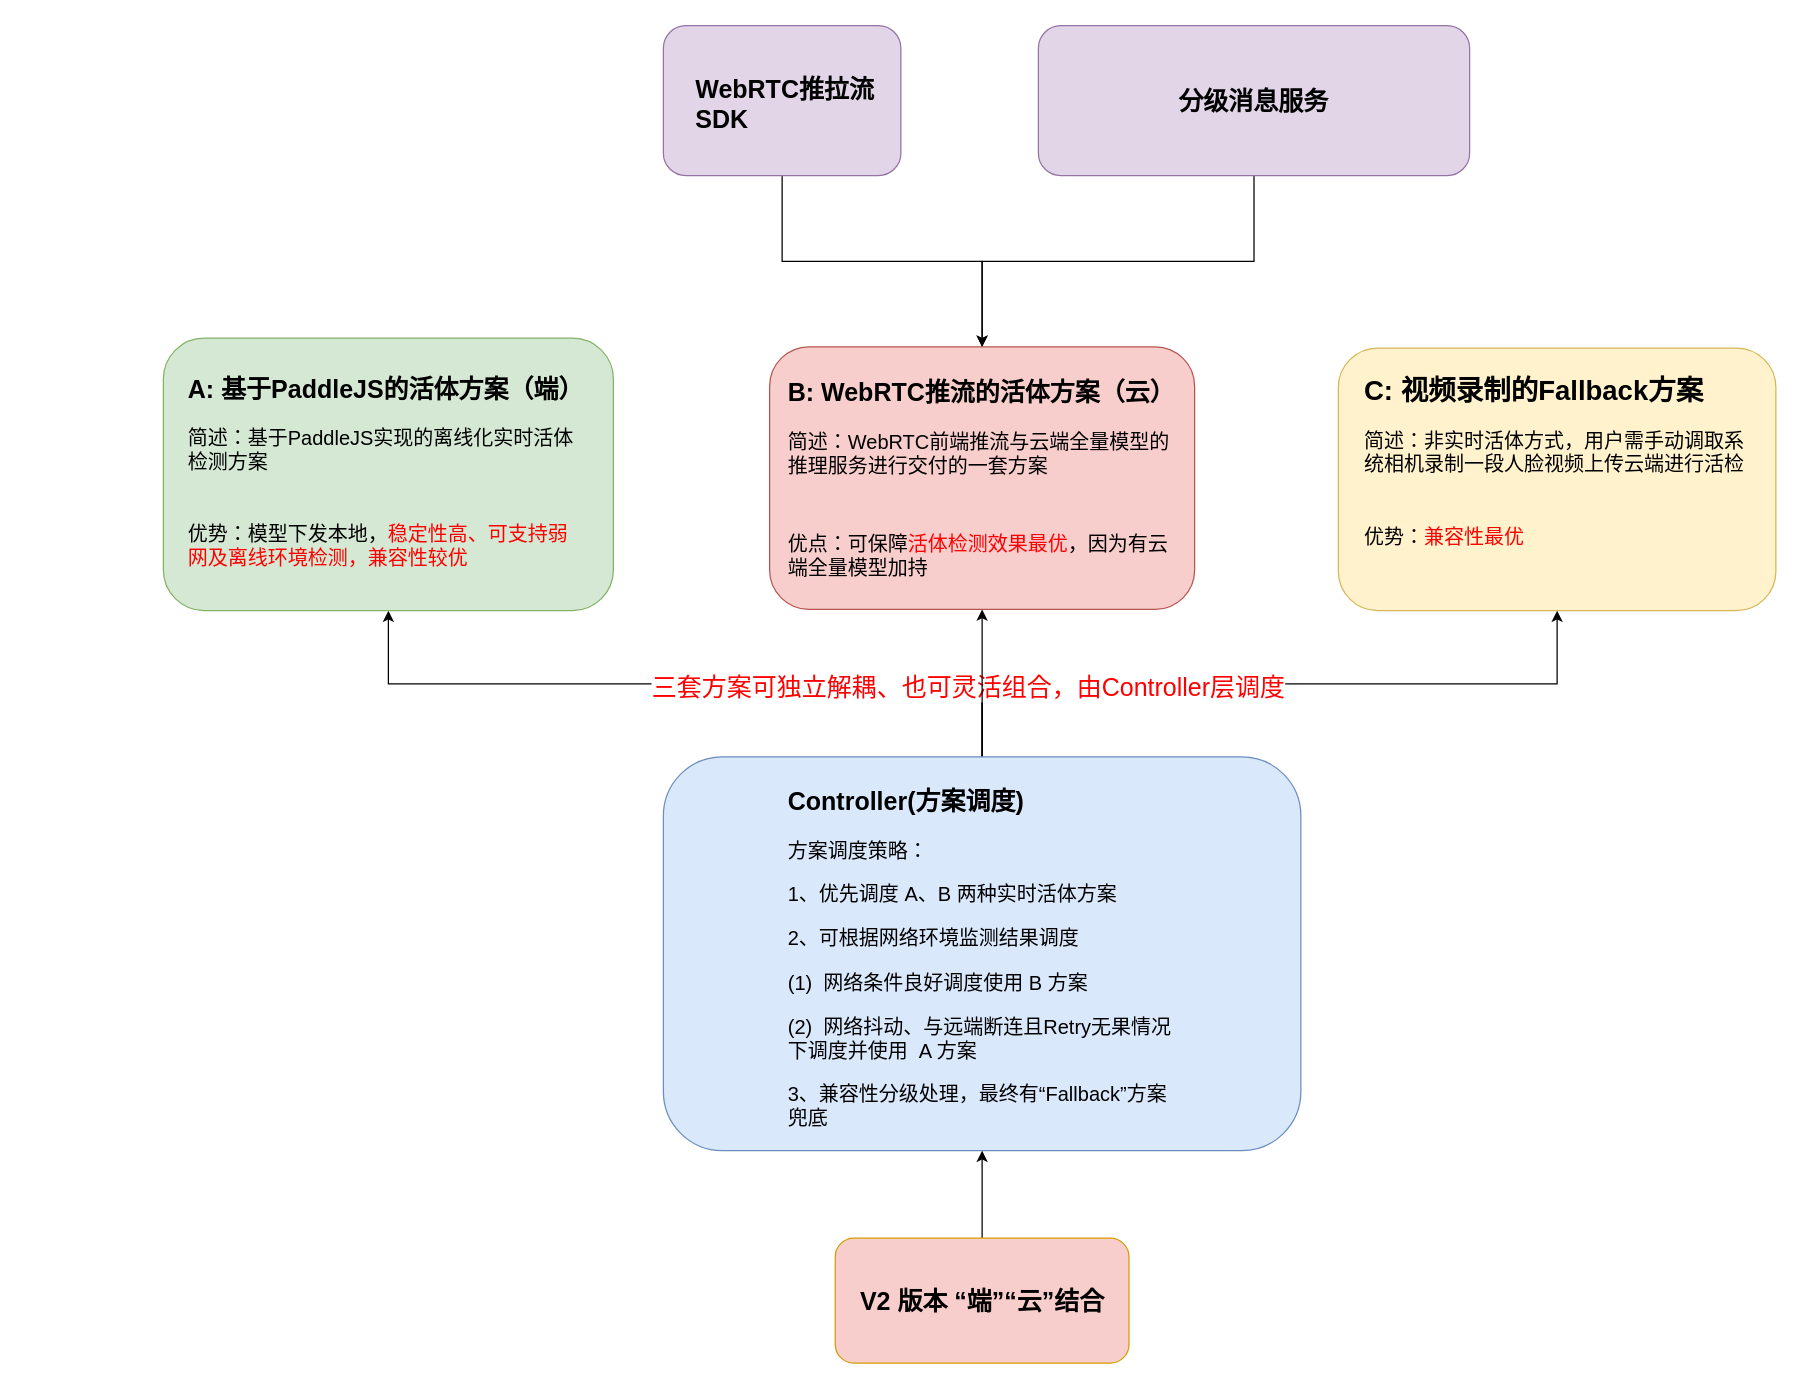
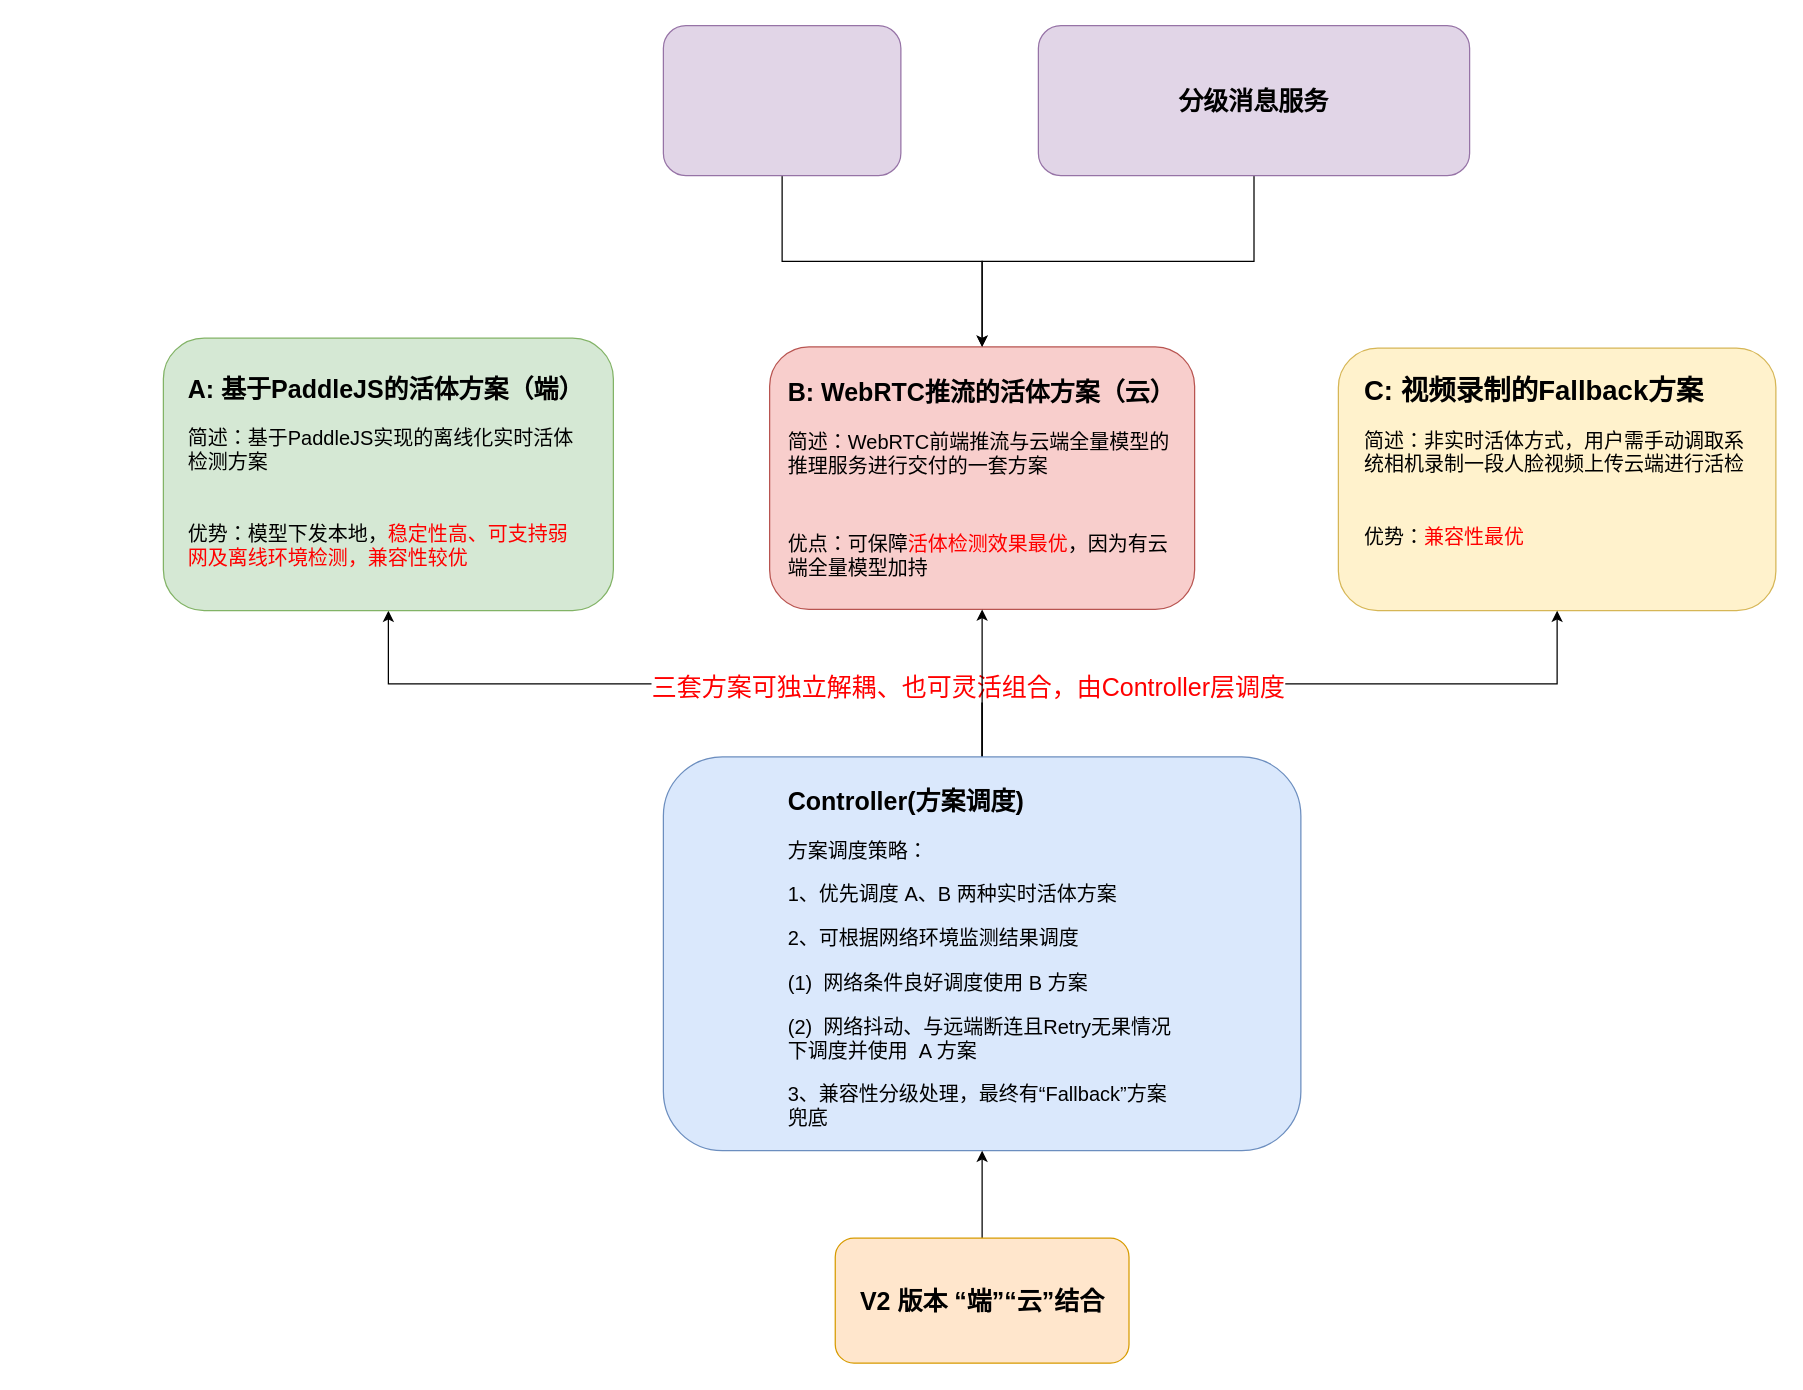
  <mxCell id="0" />
  <mxCell id="1" parent="0" />
  <mxCell id="2" value="" style="rounded=1;whiteSpace=wrap;html=1;fillColor=#fff2cc;strokeColor=#d6b656;" vertex="1" parent="1"><mxGeometry x="1070" y="278" width="350" height="210" as="geometry" /></mxCell>
  <mxCell id="3" value="" style="rounded=1;whiteSpace=wrap;html=1;fillColor=#f8cecc;strokeColor=#b85450;" vertex="1" parent="1"><mxGeometry x="615" y="277" width="340" height="210" as="geometry" /></mxCell>
  <mxCell id="4" style="edgeStyle=orthogonalEdgeStyle;rounded=0;orthogonalLoop=1;jettySize=auto;html=1;exitX=0.5;exitY=0;exitDx=0;exitDy=0;entryX=0.5;entryY=1;entryDx=0;entryDy=0;" edge="1" parent="1" source="8" target="2"><mxGeometry relative="1" as="geometry" /></mxCell>
  <mxCell id="5" style="edgeStyle=orthogonalEdgeStyle;rounded=0;orthogonalLoop=1;jettySize=auto;html=1;exitX=0.5;exitY=0;exitDx=0;exitDy=0;entryX=0.5;entryY=1;entryDx=0;entryDy=0;" edge="1" parent="1" source="8" target="9"><mxGeometry relative="1" as="geometry" /></mxCell>
  <mxCell id="6" value="三套方案可独立解耦、也可灵活组合，由Controller层调度" style="edgeLabel;html=1;align=center;verticalAlign=middle;resizable=0;points=[];fontSize=20;fontColor=#FF0000;" vertex="1" connectable="0" parent="5"><mxGeometry x="-0.763" y="2" relative="1" as="geometry"><mxPoint as="offset" /></mxGeometry></mxCell>
  <mxCell id="7" style="edgeStyle=orthogonalEdgeStyle;rounded=0;orthogonalLoop=1;jettySize=auto;html=1;exitX=0.5;exitY=0;exitDx=0;exitDy=0;entryX=0.5;entryY=1;entryDx=0;entryDy=0;" edge="1" parent="1" source="8" target="3"><mxGeometry relative="1" as="geometry" /></mxCell>
  <mxCell id="8" value="" style="rounded=1;whiteSpace=wrap;html=1;fillColor=#dae8fc;strokeColor=#6c8ebf;" vertex="1" parent="1"><mxGeometry x="530" y="605" width="510" height="315" as="geometry" /></mxCell>
  <mxCell id="9" value="" style="rounded=1;whiteSpace=wrap;html=1;fillColor=#d5e8d4;strokeColor=#82b366;" vertex="1" parent="1"><mxGeometry x="130" y="270" width="360" height="218" as="geometry" /></mxCell>
  <mxCell id="10" value="&lt;h1&gt;&lt;font style=&quot;font-size: 20px;&quot;&gt;B: WebRTC推流的活体方案（云）&lt;/font&gt;&lt;/h1&gt;&lt;p&gt;&lt;span style=&quot;font-size: 16px;&quot;&gt;简述：WebRTC前端推流与云端全量模型的推理服务进行交付的一套方案&lt;/span&gt;&lt;/p&gt;&lt;p&gt;&lt;span style=&quot;background-color: initial; font-size: 16px;&quot;&gt;&lt;br&gt;&lt;/span&gt;&lt;/p&gt;&lt;p&gt;&lt;span style=&quot;background-color: initial; font-size: 16px;&quot;&gt;优点：可保障&lt;font color=&quot;#ff0000&quot;&gt;活体检测效果最优&lt;/font&gt;，因为有云端全量模型加持&lt;/span&gt;&lt;br&gt;&lt;/p&gt;" style="text;html=1;strokeColor=none;fillColor=none;spacing=5;spacingTop=-20;whiteSpace=wrap;overflow=hidden;rounded=0;dashed=1;opacity=0;" vertex="1" parent="1"><mxGeometry x="625" y="293" width="320" height="180" as="geometry" /></mxCell>
  <mxCell id="11" value="&lt;h1&gt;&lt;font style=&quot;font-size: 20px;&quot;&gt;A: 基于PaddleJS的活体方案（端）&lt;/font&gt;&lt;/h1&gt;&lt;p&gt;&lt;span style=&quot;font-size: 16px;&quot;&gt;简述：基于PaddleJS实现的离线化实时活体检测方案&lt;/span&gt;&lt;br&gt;&lt;/p&gt;&lt;p&gt;&lt;br&gt;&lt;/p&gt;&lt;p&gt;&lt;span style=&quot;font-size: 16px;&quot;&gt;优势：模型下发本地，&lt;font color=&quot;#ff0000&quot;&gt;稳定性高、可支持弱网及离线环境检测，兼容性较优&lt;/font&gt;&lt;/span&gt;&lt;br&gt;&lt;/p&gt;&lt;p&gt;&lt;br&gt;&lt;/p&gt;" style="text;html=1;strokeColor=none;fillColor=none;spacing=5;spacingTop=-20;whiteSpace=wrap;overflow=hidden;rounded=0;dashed=1;opacity=0;" vertex="1" parent="1"><mxGeometry x="145" y="290" width="325" height="185" as="geometry" /></mxCell>
  <mxCell id="12" value="&lt;h1&gt;&lt;font style=&quot;font-size: 22px;&quot;&gt;C: 视频录制的Fallback方案&lt;/font&gt;&lt;/h1&gt;&lt;p&gt;&lt;span style=&quot;font-size: 16px;&quot;&gt;简述：非实时活体方式，用户需手动调取系统相机录制一段人脸视频上传云端进行活检&lt;/span&gt;&lt;br&gt;&lt;/p&gt;&lt;p&gt;&lt;br&gt;&lt;/p&gt;&lt;p&gt;&lt;span style=&quot;font-size: 16px; background-color: initial;&quot;&gt;优势：&lt;font color=&quot;#ff0000&quot;&gt;兼容性最优&lt;/font&gt;&lt;/span&gt;&lt;br&gt;&lt;/p&gt;&lt;p&gt;&lt;br&gt;&lt;/p&gt;" style="text;html=1;strokeColor=none;fillColor=none;spacing=5;spacingTop=-20;whiteSpace=wrap;overflow=hidden;rounded=0;dashed=1;opacity=0;" vertex="1" parent="1"><mxGeometry x="1086" y="291.5" width="320" height="185" as="geometry" /></mxCell>
  <mxCell id="13" value="&lt;h1 style=&quot;&quot;&gt;&lt;font style=&quot;font-size: 20px;&quot;&gt;Controller(方案调度)&lt;/font&gt;&lt;/h1&gt;&lt;p style=&quot;font-size: 16px;&quot;&gt;&lt;font style=&quot;font-size: 16px;&quot;&gt;方案调度策略：&lt;/font&gt;&lt;/p&gt;&lt;p style=&quot;font-size: 16px;&quot;&gt;&lt;font style=&quot;font-size: 16px;&quot;&gt;1、优先调度 A、B 两种实时活体方案&lt;/font&gt;&lt;/p&gt;&lt;p style=&quot;font-size: 16px;&quot;&gt;&lt;font style=&quot;font-size: 16px;&quot;&gt;2、可根据网络环境监测结果调度&lt;/font&gt;&lt;/p&gt;&lt;p style=&quot;font-size: 16px;&quot;&gt;&lt;font style=&quot;font-size: 16px;&quot;&gt;(1)&amp;nbsp; 网络条件良好调度使用 B 方案&lt;/font&gt;&lt;/p&gt;&lt;p style=&quot;font-size: 16px;&quot;&gt;&lt;font style=&quot;font-size: 16px;&quot;&gt;(2)&amp;nbsp; 网络抖动、与远端断连且Retry无果情况下调度并使用&amp;nbsp; A 方案&lt;/font&gt;&lt;/p&gt;&lt;p style=&quot;font-size: 16px;&quot;&gt;&lt;font style=&quot;font-size: 16px;&quot;&gt;3、兼容性分级处理，最终有“Fallback”方案兜底&lt;/font&gt;&lt;/p&gt;" style="text;html=1;strokeColor=none;fillColor=none;spacing=5;spacingTop=-20;whiteSpace=wrap;overflow=hidden;rounded=0;dashed=1;opacity=0;" vertex="1" parent="1"><mxGeometry x="625" y="620" width="320" height="287" as="geometry" /></mxCell>
  <mxCell id="14" value="" style="whiteSpace=wrap;html=1;aspect=fixed;dashed=1;strokeColor=#00CCCC;fontSize=22;fontColor=#FF0000;fillColor=#F8CECC;opacity=0;" vertex="1" parent="1"><mxGeometry x="20" y="260" width="80" height="80" as="geometry" /></mxCell>
  <mxCell id="15" value="" style="whiteSpace=wrap;html=1;aspect=fixed;dashed=1;strokeColor=#00CCCC;fontSize=22;fontColor=#FF0000;fillColor=#F8CECC;opacity=0;" vertex="1" parent="1"><mxGeometry x="137" y="70" width="80" height="80" as="geometry" /></mxCell>
  <mxCell id="16" style="edgeStyle=orthogonalEdgeStyle;rounded=0;orthogonalLoop=1;jettySize=auto;html=1;exitX=0.5;exitY=1;exitDx=0;exitDy=0;entryX=0.5;entryY=0;entryDx=0;entryDy=0;fontSize=22;fontColor=#FF0000;" edge="1" parent="1" source="17" target="3"><mxGeometry relative="1" as="geometry" /></mxCell>
  <mxCell id="17" value="&lt;h1 style=&quot;text-align: left; font-size: 20px;&quot;&gt;分级消息服务&lt;/h1&gt;" style="rounded=1;whiteSpace=wrap;html=1;fillColor=#e1d5e7;strokeColor=#9673a6;" vertex="1" parent="1"><mxGeometry x="830" y="20" width="345" height="120" as="geometry" /></mxCell>
  <mxCell id="18" style="edgeStyle=orthogonalEdgeStyle;rounded=0;orthogonalLoop=1;jettySize=auto;html=1;exitX=0.5;exitY=1;exitDx=0;exitDy=0;entryX=0.5;entryY=0;entryDx=0;entryDy=0;fontSize=22;fontColor=#FF0000;" edge="1" parent="1" source="19" target="3"><mxGeometry relative="1" as="geometry" /></mxCell>
  <mxCell id="19" value="" style="rounded=1;whiteSpace=wrap;html=1;fillColor=#e1d5e7;strokeColor=#9673a6;" vertex="1" parent="1"><mxGeometry x="530" y="20" width="190" height="120" as="geometry" /></mxCell>
- <mxCell id="20" value="&lt;h1 style=&quot;font-size: 20px;&quot;&gt;WebRTC推拉流SDK&lt;/h1&gt;" style="text;html=1;strokeColor=none;fillColor=none;spacing=5;spacingTop=-20;whiteSpace=wrap;overflow=hidden;rounded=0;dashed=1;opacity=0;" vertex="1" parent="1"><mxGeometry x="551" y="56" width="170" height="50" as="geometry" /></mxCell>
  <mxCell id="21" style="edgeStyle=orthogonalEdgeStyle;rounded=0;orthogonalLoop=1;jettySize=auto;html=1;exitX=0.5;exitY=0;exitDx=0;exitDy=0;entryX=0.5;entryY=1;entryDx=0;entryDy=0;fontSize=20;fontColor=#FF0000;" edge="1" parent="1" source="22" target="8"><mxGeometry relative="1" as="geometry" /></mxCell>
- <mxCell id="22" value="&lt;h1 style=&quot;text-align: left;&quot;&gt;&lt;span style=&quot;font-size: 20px;&quot;&gt;V2 版本 “端”“云”结合&lt;/span&gt;&lt;/h1&gt;" style="rounded=1;whiteSpace=wrap;html=1;fillColor=#f8cecc;strokeColor=#d79b00;" vertex="1" parent="1"><mxGeometry x="667.5" y="990" width="235" height="100" as="geometry" /></mxCell>
+ <mxCell id="22" value="&lt;h1 style=&quot;text-align: left;&quot;&gt;&lt;span style=&quot;font-size: 20px;&quot;&gt;V2 版本 “端”“云”结合&lt;/span&gt;&lt;/h1&gt;" style="rounded=1;whiteSpace=wrap;html=1;fillColor=#ffe6cc;strokeColor=#d79b00;" vertex="1" parent="1"><mxGeometry x="667.5" y="990" width="235" height="100" as="geometry" /></mxCell>
